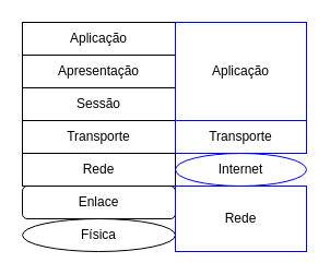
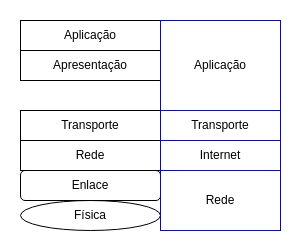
  <mxCell id="0" />
  <mxCell id="1" parent="0" />
  <mxCell id="2" value="Enlace" style="whiteSpace=wrap;html=1;strokeColor=default;fillColor=none;rounded=1;" vertex="1" parent="1"><mxGeometry x="20" y="170" width="140" height="30" as="geometry" /></mxCell>
  <mxCell id="3" value="Física" style="ellipse;whiteSpace=wrap;html=1;strokeColor=default;fillColor=none;" vertex="1" parent="1"><mxGeometry x="20" y="200" width="140" height="30" as="geometry" /></mxCell>
  <mxCell id="4" value="Rede" style="rounded=0;whiteSpace=wrap;html=1;strokeColor=default;fillColor=none;" vertex="1" parent="1"><mxGeometry x="20" y="140" width="140" height="30" as="geometry" /></mxCell>
  <mxCell id="5" value="Transporte" style="rounded=0;whiteSpace=wrap;html=1;strokeColor=default;fillColor=none;" vertex="1" parent="1"><mxGeometry x="20" y="110" width="140" height="30" as="geometry" /></mxCell>
- <mxCell id="6" value="Sessão" style="rounded=0;whiteSpace=wrap;html=1;strokeColor=default;fillColor=none;" vertex="1" parent="1"><mxGeometry x="20" y="80" width="140" height="30" as="geometry" /></mxCell>
  <mxCell id="7" value="Apresentação" style="rounded=0;whiteSpace=wrap;html=1;strokeColor=default;fillColor=none;" vertex="1" parent="1"><mxGeometry x="20" y="50" width="140" height="30" as="geometry" /></mxCell>
  <mxCell id="8" value="Aplicação" style="rounded=0;whiteSpace=wrap;html=1;strokeColor=default;fillColor=none;" vertex="1" parent="1"><mxGeometry x="20" y="20" width="140" height="30" as="geometry" /></mxCell>
  <mxCell id="9" value="Rede" style="rounded=0;whiteSpace=wrap;html=1;strokeColor=#0000FF;fillColor=none;" vertex="1" parent="1"><mxGeometry x="160" y="170" width="120" height="60" as="geometry" /></mxCell>
- <mxCell id="10" value="Internet" style="ellipse;whiteSpace=wrap;html=1;strokeColor=#0000FF;fillColor=none;" vertex="1" parent="1"><mxGeometry x="160" y="140" width="120" height="30" as="geometry" /></mxCell>
+ <mxCell id="10" value="Internet" style="rounded=0;whiteSpace=wrap;html=1;strokeColor=#0000FF;fillColor=none;" vertex="1" parent="1"><mxGeometry x="160" y="140" width="120" height="30" as="geometry" /></mxCell>
  <mxCell id="11" value="Transporte" style="rounded=0;whiteSpace=wrap;html=1;strokeColor=#0000FF;fillColor=none;" vertex="1" parent="1"><mxGeometry x="160" y="110" width="120" height="30" as="geometry" /></mxCell>
  <mxCell id="12" value="Aplicação" style="rounded=0;whiteSpace=wrap;html=1;strokeColor=#0000FF;fillColor=none;" vertex="1" parent="1"><mxGeometry x="160" y="20" width="120" height="90" as="geometry" /></mxCell>
